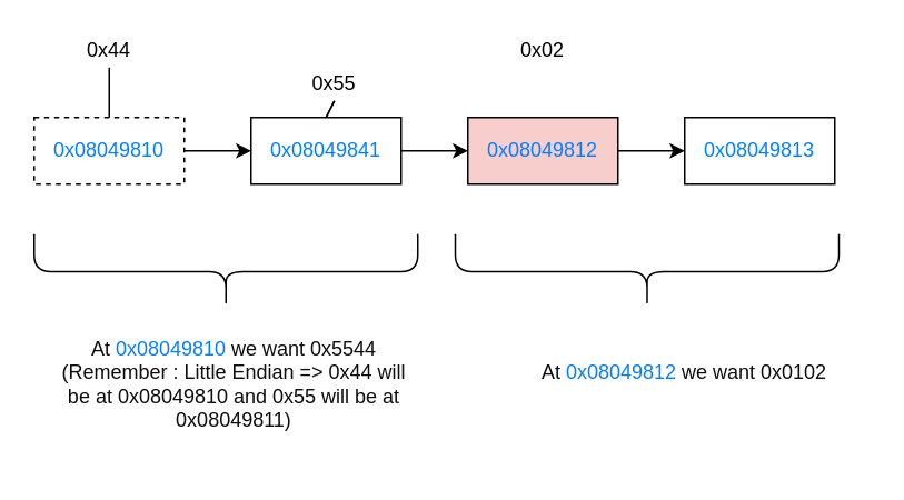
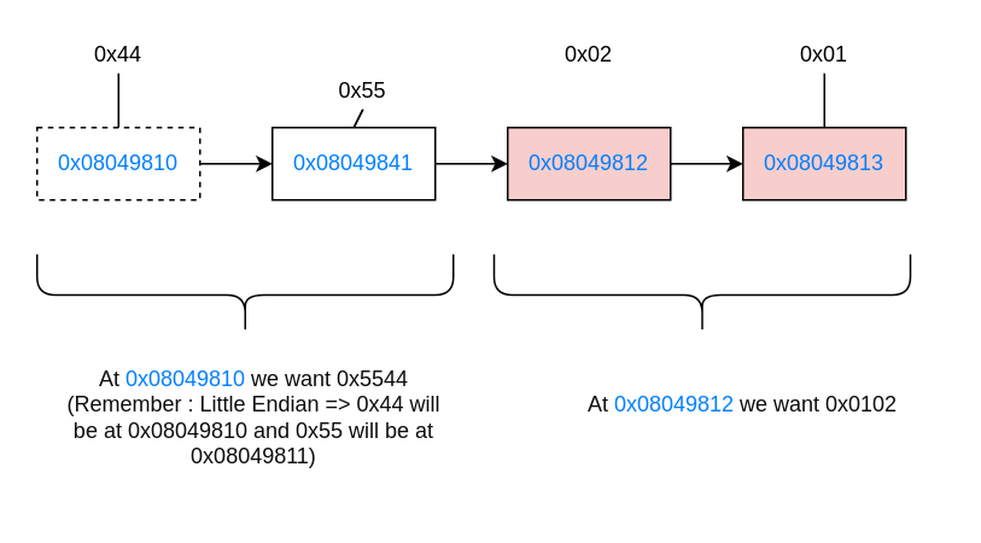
  <mxCell id="0" />
  <mxCell id="1" parent="0" />
  <mxCell id="2" style="edgeStyle=orthogonalEdgeStyle;rounded=0;orthogonalLoop=1;jettySize=auto;html=1;exitX=1;exitY=0.5;exitDx=0;exitDy=0;entryX=0;entryY=0.5;entryDx=0;entryDy=0;fontColor=#007FFF;" edge="1" parent="1" source="3" target="5"><mxGeometry relative="1" as="geometry" /></mxCell>
  <mxCell id="3" value="0x08049810" style="rounded=0;whiteSpace=wrap;html=1;fontColor=#007FFF;dashed=1;" vertex="1" parent="1"><mxGeometry x="20" y="70" width="90" height="40" as="geometry" /></mxCell>
  <mxCell id="4" style="edgeStyle=orthogonalEdgeStyle;rounded=0;orthogonalLoop=1;jettySize=auto;html=1;exitX=1;exitY=0.5;exitDx=0;exitDy=0;entryX=0;entryY=0.5;entryDx=0;entryDy=0;fontColor=#007FFF;" edge="1" parent="1" source="5" target="7"><mxGeometry relative="1" as="geometry" /></mxCell>
  <mxCell id="5" value="&lt;span&gt;0x08049841&lt;/span&gt;" style="rounded=0;whiteSpace=wrap;html=1;fontColor=#007FFF;" vertex="1" parent="1"><mxGeometry x="150" y="70" width="90" height="40" as="geometry" /></mxCell>
  <mxCell id="6" style="edgeStyle=orthogonalEdgeStyle;rounded=0;orthogonalLoop=1;jettySize=auto;html=1;exitX=1;exitY=0.5;exitDx=0;exitDy=0;entryX=0;entryY=0.5;entryDx=0;entryDy=0;fontColor=#007FFF;" edge="1" parent="1" source="7" target="8"><mxGeometry relative="1" as="geometry" /></mxCell>
  <mxCell id="7" value="&lt;span&gt;0x08049812&lt;/span&gt;" style="rounded=0;whiteSpace=wrap;html=1;fontColor=#007FFF;fillColor=#f8cecc;" vertex="1" parent="1"><mxGeometry x="280" y="70" width="90" height="40" as="geometry" /></mxCell>
- <mxCell id="8" value="&lt;span&gt;0x08049813&lt;/span&gt;" style="rounded=0;whiteSpace=wrap;html=1;fontColor=#007FFF;" vertex="1" parent="1"><mxGeometry x="410" y="70" width="90" height="40" as="geometry" /></mxCell>
+ <mxCell id="8" value="&lt;span&gt;0x08049813&lt;/span&gt;" style="rounded=0;whiteSpace=wrap;html=1;fontColor=#007FFF;fillColor=#f8cecc;" vertex="1" parent="1"><mxGeometry x="410" y="70" width="90" height="40" as="geometry" /></mxCell>
  <mxCell id="9" style="edgeStyle=orthogonalEdgeStyle;rounded=0;orthogonalLoop=1;jettySize=auto;html=1;fontColor=#007FFF;endArrow=none;endFill=0;" edge="1" parent="1" source="10" target="3"><mxGeometry relative="1" as="geometry" /></mxCell>
  <mxCell id="10" value="0x44" style="text;html=1;strokeColor=none;fillColor=none;align=center;verticalAlign=middle;whiteSpace=wrap;rounded=0;" vertex="1" parent="1"><mxGeometry x="45" y="20" width="40" height="20" as="geometry" /></mxCell>
  <mxCell id="11" value="0x55" style="text;html=1;strokeColor=none;fillColor=none;align=center;verticalAlign=middle;whiteSpace=wrap;rounded=0;" vertex="1" parent="1"><mxGeometry x="180" y="40" width="40" height="20" as="geometry" /></mxCell>
  <mxCell id="12" value="0x02" style="text;html=1;strokeColor=none;fillColor=none;align=center;verticalAlign=middle;whiteSpace=wrap;rounded=0;" vertex="1" parent="1"><mxGeometry x="305" y="20" width="40" height="20" as="geometry" /></mxCell>
+ <mxCell id="13" value="0x01" style="text;html=1;strokeColor=none;fillColor=none;align=center;verticalAlign=middle;whiteSpace=wrap;rounded=0;" vertex="1" parent="1"><mxGeometry x="435" y="20" width="40" height="20" as="geometry" /></mxCell>
  <mxCell id="14" value="" style="endArrow=none;html=1;fontColor=#007FFF;exitX=0.5;exitY=0;exitDx=0;exitDy=0;entryX=0.5;entryY=1;entryDx=0;entryDy=0;" edge="1" parent="1" source="5" target="11"><mxGeometry width="50" height="50" relative="1" as="geometry"><mxPoint x="150" y="90" as="sourcePoint" /><mxPoint x="200" y="40" as="targetPoint" /></mxGeometry></mxCell>
  <mxCell id="15" value="" style="endArrow=none;html=1;fontColor=#007FFF;entryX=0.5;entryY=1;entryDx=0;entryDy=0;" edge="1" parent="1" target="11"><mxGeometry width="50" height="50" relative="1" as="geometry"><mxPoint x="195" y="70" as="sourcePoint" /><mxPoint x="195" y="40" as="targetPoint" /></mxGeometry></mxCell>
+ <mxCell id="16" value="" style="endArrow=none;html=1;fontColor=#007FFF;exitX=0.5;exitY=0;exitDx=0;exitDy=0;entryX=0.5;entryY=1;entryDx=0;entryDy=0;" edge="1" parent="1" source="8" target="13"><mxGeometry width="50" height="50" relative="1" as="geometry"><mxPoint x="400" y="90" as="sourcePoint" /><mxPoint x="450" y="40" as="targetPoint" /></mxGeometry></mxCell>
  <mxCell id="17" value="" style="shape=curlyBracket;whiteSpace=wrap;html=1;rounded=1;fontColor=#007FFF;rotation=-90;" vertex="1" parent="1"><mxGeometry x="112.5" y="47.5" width="45" height="230" as="geometry" /></mxCell>
  <mxCell id="18" value="" style="shape=curlyBracket;whiteSpace=wrap;html=1;rounded=1;fontColor=#007FFF;rotation=-90;" vertex="1" parent="1"><mxGeometry x="365" y="47.5" width="45" height="230" as="geometry" /></mxCell>
  <mxCell id="19" value="&lt;font color=&quot;#0d0d0d&quot;&gt;At &lt;/font&gt;0x08049810&lt;font color=&quot;#0d0d0d&quot;&gt; we want 0x5544&lt;br&gt;(Remember : Little Endian =&amp;gt; 0x44 will be at 0x08049810 and 0x55 will be at 0x08049811)&lt;br&gt;&lt;/font&gt;" style="text;html=1;strokeColor=none;fillColor=none;align=center;verticalAlign=middle;whiteSpace=wrap;rounded=0;fontColor=#007FFF;" vertex="1" parent="1"><mxGeometry x="30" y="200" width="220" height="60" as="geometry" /></mxCell>
  <mxCell id="20" value="&lt;font color=&quot;#0d0d0d&quot;&gt;At &lt;/font&gt;0x08049812&lt;font color=&quot;#0d0d0d&quot;&gt;&amp;nbsp;we want 0x0102&lt;br&gt;&lt;br&gt;&lt;/font&gt;" style="text;html=1;strokeColor=none;fillColor=none;align=center;verticalAlign=middle;whiteSpace=wrap;rounded=0;fontColor=#007FFF;" vertex="1" parent="1"><mxGeometry x="300" y="200" width="220" height="60" as="geometry" /></mxCell>
